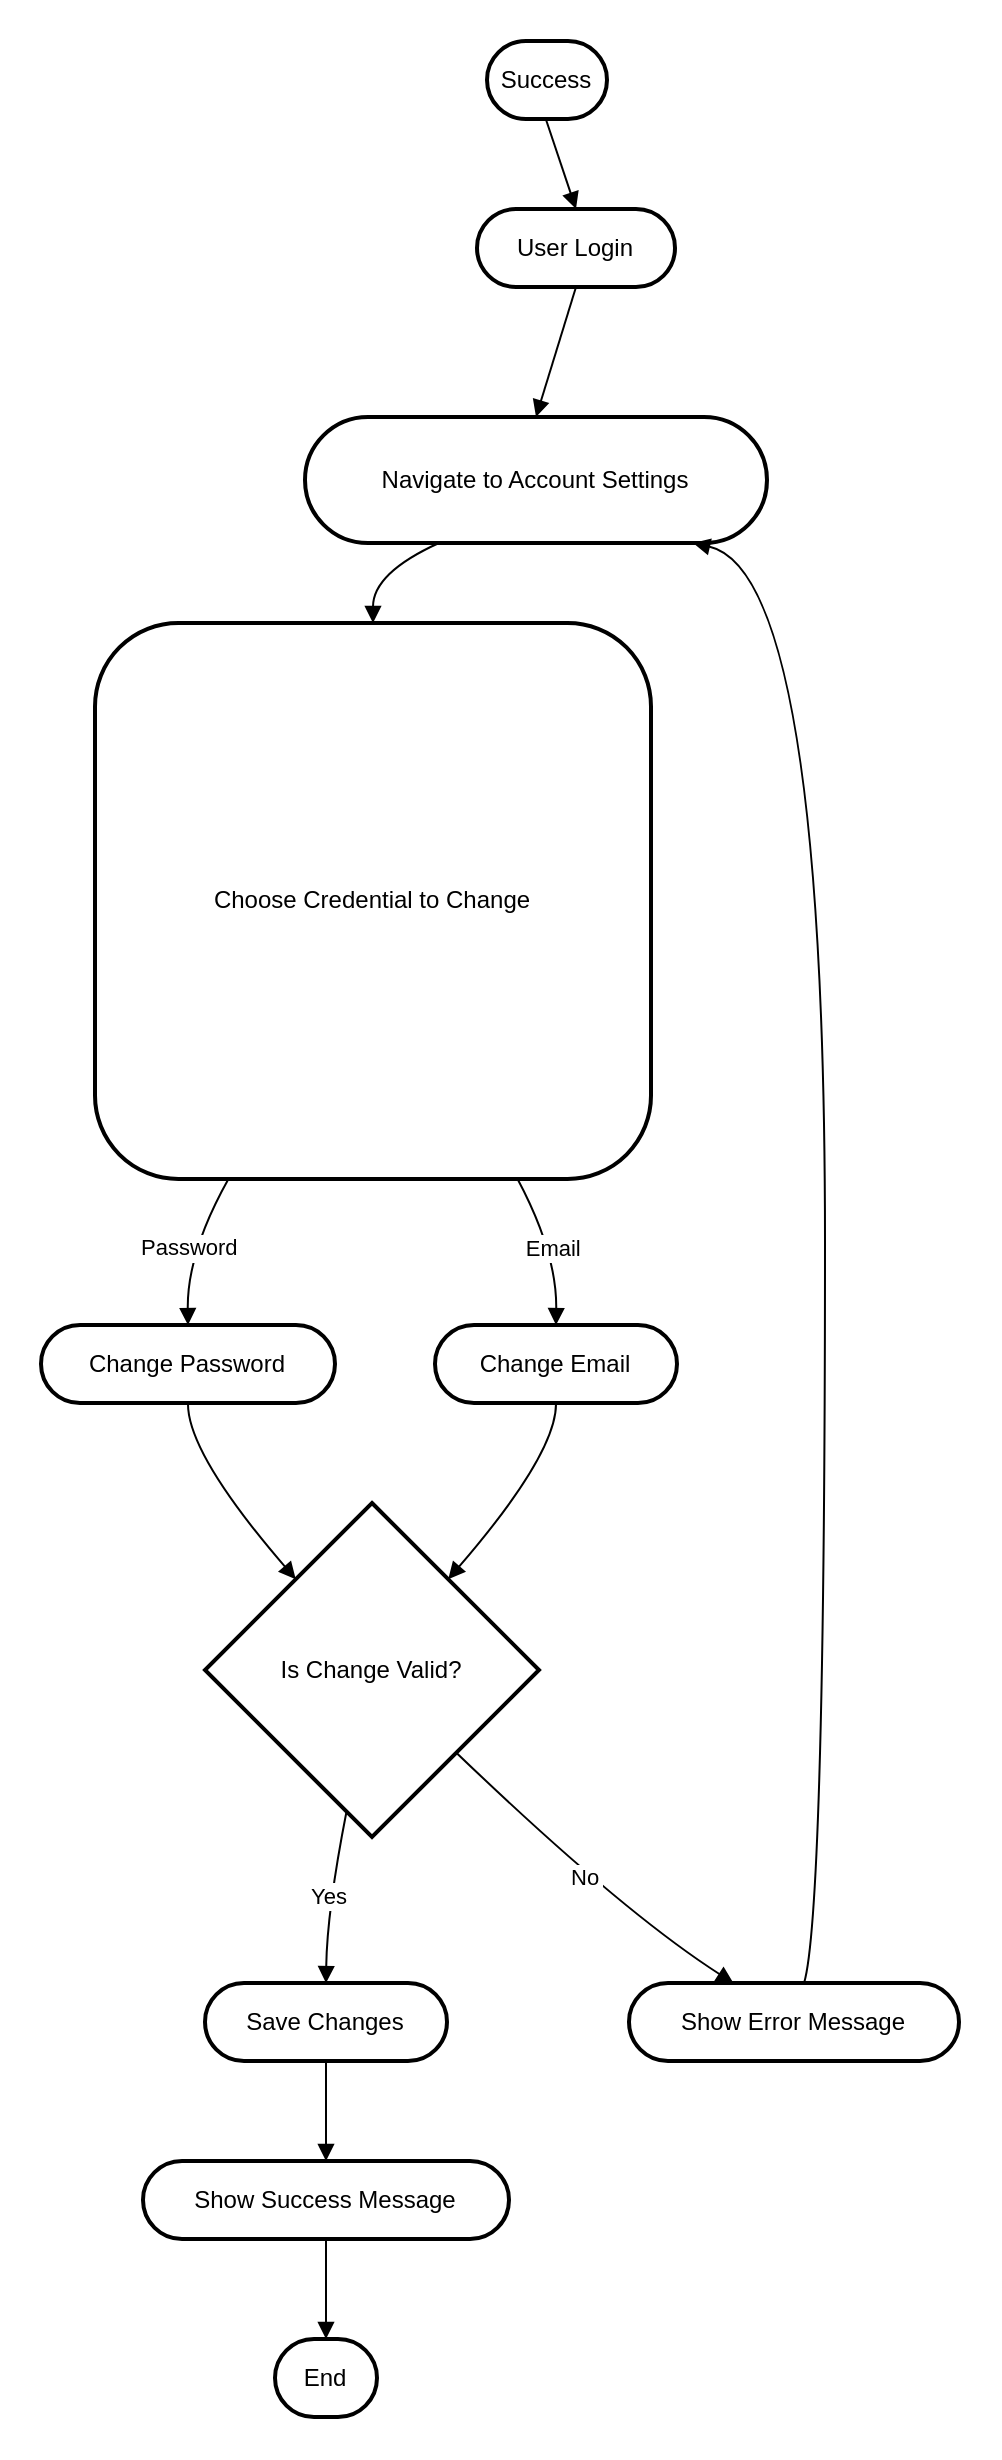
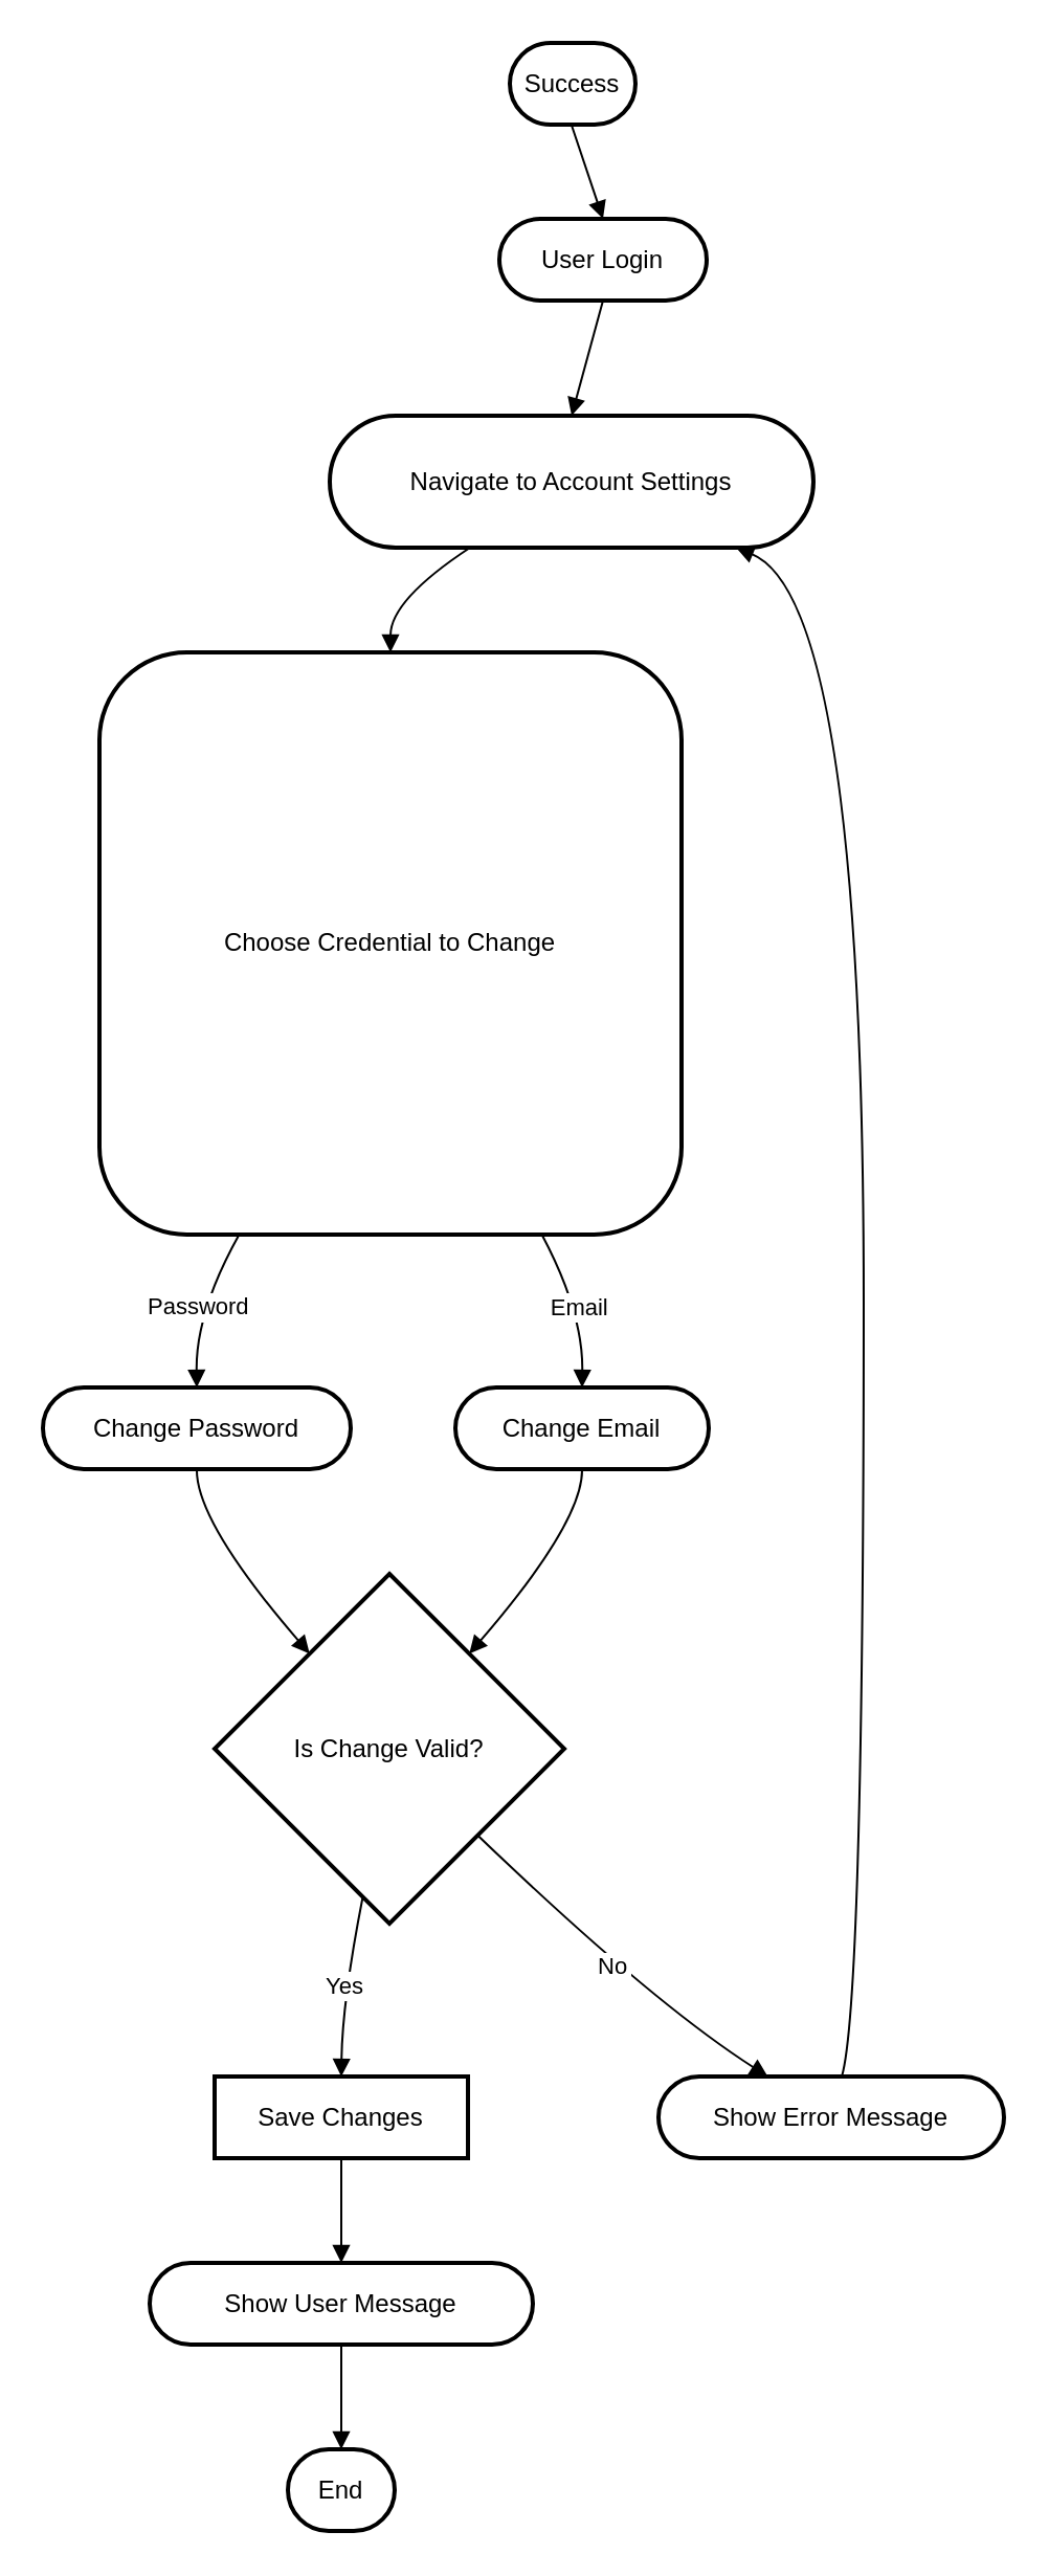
  <mxCell id="0" />
  <mxCell id="1" parent="0" />
  <mxCell id="2" value="Success" style="rounded=1;whiteSpace=wrap;arcSize=50;strokeWidth=2;" vertex="1" parent="1"><mxGeometry x="243" y="20" width="60" height="39" as="geometry" /></mxCell>
  <mxCell id="3" value="User Login" style="rounded=1;whiteSpace=wrap;arcSize=50;strokeWidth=2;" vertex="1" parent="1"><mxGeometry x="238" y="104" width="99" height="39" as="geometry" /></mxCell>
- <mxCell id="4" value="Navigate to Account Settings" style="rounded=1;whiteSpace=wrap;arcSize=50;strokeWidth=2;" vertex="1" parent="1"><mxGeometry x="152" y="208" width="231" height="63" as="geometry" /></mxCell>
+ <mxCell id="4" value="Navigate to Account Settings" style="rounded=1;whiteSpace=wrap;arcSize=50;strokeWidth=2;" vertex="1" parent="1"><mxGeometry x="157" y="198" width="231" height="63" as="geometry" /></mxCell>
  <mxCell id="5" value="Choose Credential to Change" style="strokeWidth=2;whiteSpace=wrap;rounded=1;" vertex="1" parent="1"><mxGeometry x="47" y="311" width="278" height="278" as="geometry" /></mxCell>
  <mxCell id="6" value="Change Password" style="rounded=1;whiteSpace=wrap;arcSize=50;strokeWidth=2;" vertex="1" parent="1"><mxGeometry x="20" y="662" width="147" height="39" as="geometry" /></mxCell>
  <mxCell id="7" value="Change Email" style="rounded=1;whiteSpace=wrap;arcSize=50;strokeWidth=2;" vertex="1" parent="1"><mxGeometry x="217" y="662" width="121" height="39" as="geometry" /></mxCell>
  <mxCell id="8" value="Is Change Valid?" style="rhombus;strokeWidth=2;whiteSpace=wrap;" vertex="1" parent="1"><mxGeometry x="102" y="751" width="167" height="167" as="geometry" /></mxCell>
- <mxCell id="9" value="Save Changes" style="rounded=1;whiteSpace=wrap;arcSize=50;strokeWidth=2;" vertex="1" parent="1"><mxGeometry x="102" y="991" width="121" height="39" as="geometry" /></mxCell>
- <mxCell id="10" value="Show Success Message" style="rounded=1;whiteSpace=wrap;arcSize=50;strokeWidth=2;" vertex="1" parent="1"><mxGeometry x="71" y="1080" width="183" height="39" as="geometry" /></mxCell>
+ <mxCell id="9" value="Save Changes" style="whiteSpace=wrap;arcSize=50;strokeWidth=2;rounded=0;" vertex="1" parent="1"><mxGeometry x="102" y="991" width="121" height="39" as="geometry" /></mxCell>
+ <mxCell id="10" value="Show User Message" style="rounded=1;whiteSpace=wrap;arcSize=50;strokeWidth=2;" vertex="1" parent="1"><mxGeometry x="71" y="1080" width="183" height="39" as="geometry" /></mxCell>
  <mxCell id="11" value="Show Error Message" style="rounded=1;whiteSpace=wrap;arcSize=50;strokeWidth=2;" vertex="1" parent="1"><mxGeometry x="314" y="991" width="165" height="39" as="geometry" /></mxCell>
  <mxCell id="12" value="End" style="rounded=1;whiteSpace=wrap;arcSize=50;strokeWidth=2;" vertex="1" parent="1"><mxGeometry x="137" y="1169" width="51" height="39" as="geometry" /></mxCell>
  <mxCell id="13" value="" style="curved=1;startArrow=none;endArrow=block;exitX=0.49;exitY=1;entryX=0.5;entryY=0;rounded=0;" edge="1" parent="1" source="2" target="3"><mxGeometry relative="1" as="geometry"><Array as="points" /></mxGeometry></mxCell>
  <mxCell id="14" value="" style="curved=1;startArrow=none;endArrow=block;exitX=0.5;exitY=1;entryX=0.5;entryY=0;rounded=0;" edge="1" parent="1" source="3" target="4"><mxGeometry relative="1" as="geometry"><Array as="points" /></mxGeometry></mxCell>
  <mxCell id="15" value="" style="curved=1;startArrow=none;endArrow=block;exitX=0.29;exitY=1;entryX=0.5;entryY=0;rounded=0;" edge="1" parent="1" source="4" target="5"><mxGeometry relative="1" as="geometry"><Array as="points"><mxPoint x="186" y="286" /></Array></mxGeometry></mxCell>
  <mxCell id="16" value="Password" style="curved=1;startArrow=none;endArrow=block;exitX=0.24;exitY=1;entryX=0.5;entryY=0;rounded=0;" edge="1" parent="1" source="5" target="6"><mxGeometry relative="1" as="geometry"><Array as="points"><mxPoint x="93" y="626" /></Array></mxGeometry></mxCell>
  <mxCell id="17" value="Email" style="curved=1;startArrow=none;endArrow=block;exitX=0.76;exitY=1;entryX=0.5;entryY=0;rounded=0;" edge="1" parent="1" source="5" target="7"><mxGeometry relative="1" as="geometry"><Array as="points"><mxPoint x="278" y="626" /></Array></mxGeometry></mxCell>
  <mxCell id="18" value="" style="curved=1;startArrow=none;endArrow=block;exitX=0.5;exitY=1;entryX=0.08;entryY=0;rounded=0;" edge="1" parent="1" source="6" target="8"><mxGeometry relative="1" as="geometry"><Array as="points"><mxPoint x="93" y="726" /></Array></mxGeometry></mxCell>
  <mxCell id="19" value="" style="curved=1;startArrow=none;endArrow=block;exitX=0.5;exitY=1;entryX=0.92;entryY=0;rounded=0;" edge="1" parent="1" source="7" target="8"><mxGeometry relative="1" as="geometry"><Array as="points"><mxPoint x="278" y="726" /></Array></mxGeometry></mxCell>
  <mxCell id="20" value="Yes" style="curved=1;startArrow=none;endArrow=block;exitX=0.41;exitY=1;entryX=0.5;entryY=0.01;rounded=0;" edge="1" parent="1" source="8" target="9"><mxGeometry relative="1" as="geometry"><Array as="points"><mxPoint x="163" y="955" /></Array></mxGeometry></mxCell>
  <mxCell id="21" value="No" style="curved=1;startArrow=none;endArrow=block;exitX=1;exitY=0.99;entryX=0.32;entryY=0.01;rounded=0;" edge="1" parent="1" source="8" target="11"><mxGeometry relative="1" as="geometry"><Array as="points"><mxPoint x="310" y="955" /></Array></mxGeometry></mxCell>
  <mxCell id="22" value="" style="curved=1;startArrow=none;endArrow=block;exitX=0.5;exitY=1.01;entryX=0.5;entryY=0.01;rounded=0;" edge="1" parent="1" source="9" target="10"><mxGeometry relative="1" as="geometry"><Array as="points" /></mxGeometry></mxCell>
  <mxCell id="23" value="" style="curved=1;startArrow=none;endArrow=block;exitX=0.5;exitY=1.01;entryX=0.5;entryY=0.01;rounded=0;" edge="1" parent="1" source="10" target="12"><mxGeometry relative="1" as="geometry"><Array as="points" /></mxGeometry></mxCell>
  <mxCell id="24" value="" style="curved=1;startArrow=none;endArrow=block;exitX=0.53;exitY=0.01;entryX=0.84;entryY=1;rounded=0;" edge="1" parent="1" source="11" target="4"><mxGeometry relative="1" as="geometry"><Array as="points"><mxPoint x="412" y="955" /><mxPoint x="412" y="286" /></Array></mxGeometry></mxCell>
